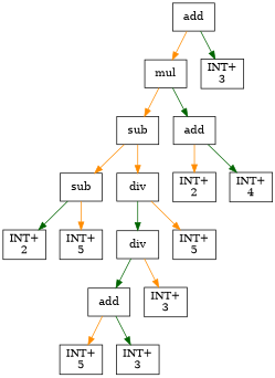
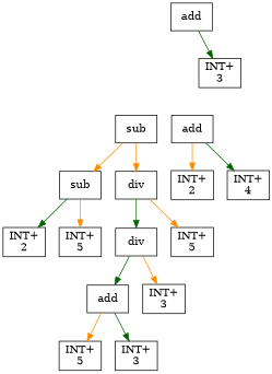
  digraph {
    node [shape=box]
    edge [color=darkorange]
    n1 [label=add]
-   n2 [label=mul]
    n3 [label="INT+\n3"]
    n4 [label=sub]
    n5 [label=add]
    n6 [label=sub]
    n7 [label=div]
    n8 [label="INT+\n2"]
    n9 [label="INT+\n5"]
    n10 [label=div]
    n11 [label="INT+\n5"]
    n12 [label=add]
    n13 [label="INT+\n3"]
    n14 [label="INT+\n5"]
    n15 [label="INT+\n3"]
    n16 [label="INT+\n2"]
    n17 [label="INT+\n4"]
-   n1 -> n2
    n1 -> n3 [color=darkgreen]
-   n2 -> n4
-   n2 -> n5 [color=darkgreen]
    n4 -> n6
    n4 -> n7
    n5 -> n16
    n5 -> n17 [color=darkgreen]
    n6 -> n8 [color=darkgreen]
    n6 -> n9
    n7 -> n10 [color=darkgreen]
    n7 -> n11
    n10 -> n12 [color=darkgreen]
    n10 -> n13
    n12 -> n14
    n12 -> n15 [color=darkgreen]
  }
